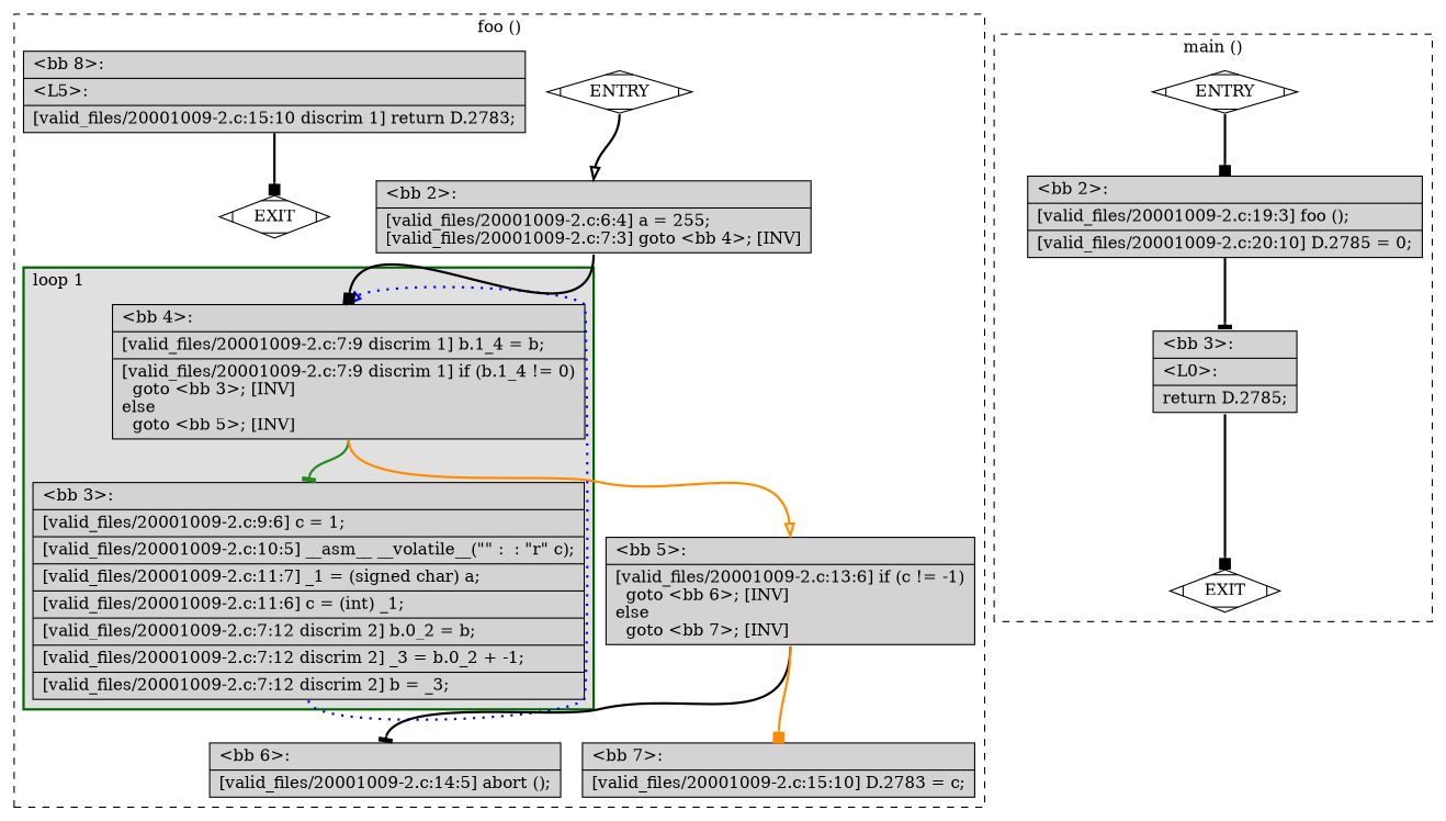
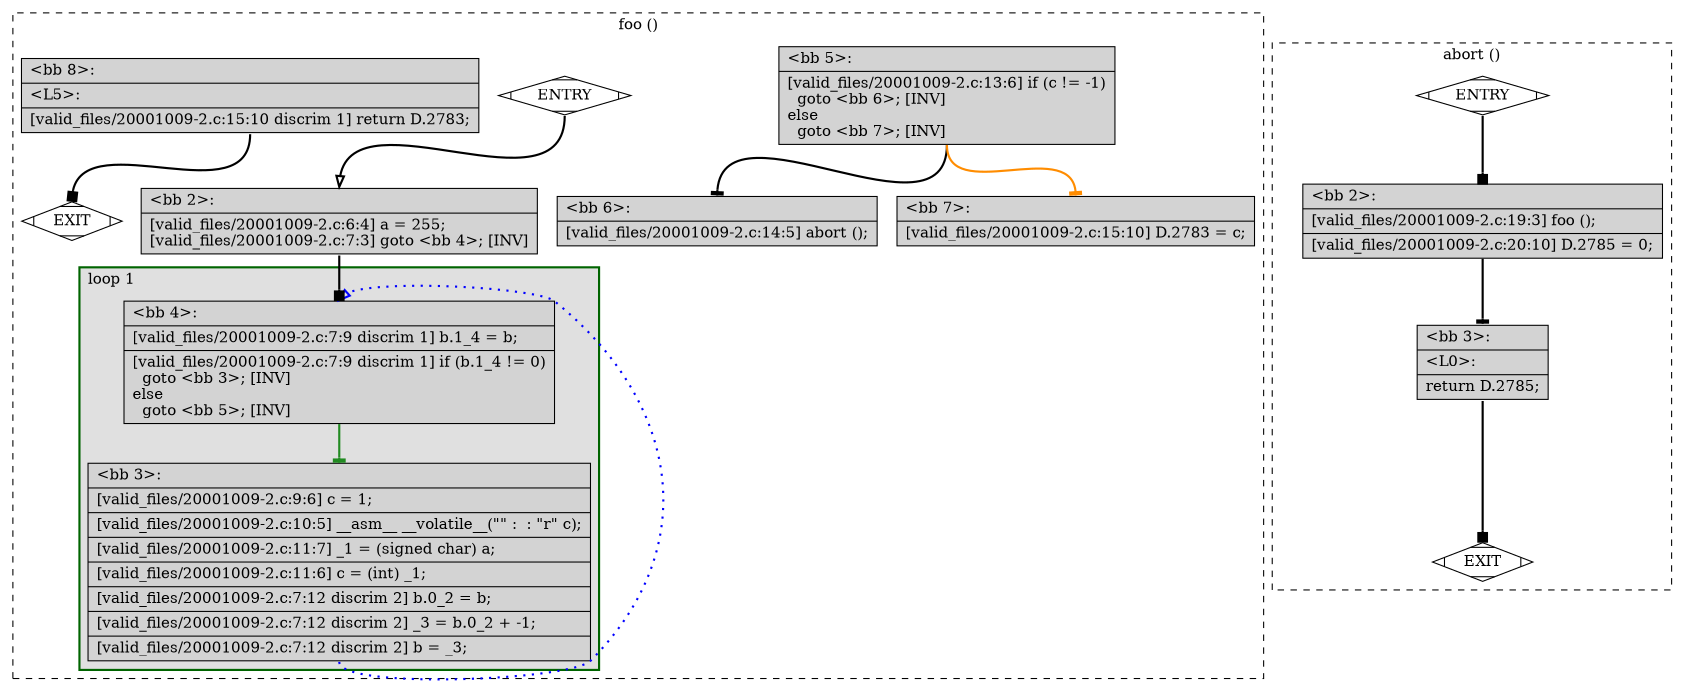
  digraph {
    node [fillcolor=lightgrey shape=record style=filled]
    edge [arrowhead=tee color=black constraint=true headport=n style="solid,bold" tailport=s weight=10]
    n1 [label="{\<bb\ 4\>:\l|[valid_files/20001009-2.c:7:9\ discrim\ 1]\ b.1_4\ =\ b;\l|[valid_files/20001009-2.c:7:9\ discrim\ 1]\ if\ (b.1_4\ !=\ 0)\l\ \ goto\ \<bb\ 3\>;\ [INV]\lelse\l\ \ goto\ \<bb\ 5\>;\ [INV]\l}"]
    n2 [label="{\<bb\ 3\>:\l|[valid_files/20001009-2.c:9:6]\ c\ =\ 1;\l|[valid_files/20001009-2.c:10:5]\ __asm__\ __volatile__(\"\"\ :\ \ :\ \"r\"\ c);\l|[valid_files/20001009-2.c:11:7]\ _1\ =\ (signed\ char)\ a;\l|[valid_files/20001009-2.c:11:6]\ c\ =\ (int)\ _1;\l|[valid_files/20001009-2.c:7:12\ discrim\ 2]\ b.0_2\ =\ b;\l|[valid_files/20001009-2.c:7:12\ discrim\ 2]\ _3\ =\ b.0_2\ +\ -1;\l|[valid_files/20001009-2.c:7:12\ discrim\ 2]\ b\ =\ _3;\l}"]
    n3 [label="{\<bb\ 5\>:\l|[valid_files/20001009-2.c:13:6]\ if\ (c\ !=\ -1)\l\ \ goto\ \<bb\ 6\>;\ [INV]\lelse\l\ \ goto\ \<bb\ 7\>;\ [INV]\l}"]
    n4 [fillcolor=white label=ENTRY shape=Mdiamond]
    n5 [fillcolor=white label=EXIT shape=Mdiamond]
    n6 [label="{\<bb\ 2\>:\l|[valid_files/20001009-2.c:6:4]\ a\ =\ 255;\l[valid_files/20001009-2.c:7:3]\ goto\ \<bb\ 4\>;\ [INV]\l}"]
    n7 [label="{\<bb\ 6\>:\l|[valid_files/20001009-2.c:14:5]\ abort\ ();\l}"]
    n8 [label="{\<bb\ 7\>:\l|[valid_files/20001009-2.c:15:10]\ D.2783\ =\ c;\l}"]
    n9 [label="{\<bb\ 8\>:\l|\<L5\>:\l|[valid_files/20001009-2.c:15:10\ discrim\ 1]\ return\ D.2783;\l}"]
    n10 [fillcolor=white label=ENTRY shape=Mdiamond]
    n11 [fillcolor=white label=EXIT shape=Mdiamond]
    n12 [label="{\<bb\ 2\>:\l|[valid_files/20001009-2.c:19:3]\ foo\ ();\l|[valid_files/20001009-2.c:20:10]\ D.2785\ =\ 0;\l}"]
    n13 [label="{\<bb\ 3\>:\l|\<L0\>:\l|return\ D.2785;\l}"]
    subgraph cluster_1 {
      color=black
      label="foo ()"
      style=dashed
      n3
      n4
      n5
      n6
      n7
      n8
      n9
      subgraph cluster_2 {
        color=darkgreen
        fillcolor=grey88
        label="loop 1"
        labeljust=l
        penwidth=2
        style=filled
        n1
        n2
      }
    }
    subgraph cluster_3 {
      color=black
-     label="main ()"
+     label="abort ()"
      style=dashed
      n10
      n11
      n12
      n13
    }
    n1 -> n2 [color=forestgreen]
-   n1 -> n3 [arrowhead=onormal color=darkorange]
    n2 -> n1 [arrowhead=onormal color=blue constraint=false style="dotted,bold"]
    n3 -> n7
-   n3 -> n8 [arrowhead=box color=darkorange]
+   n3 -> n8 [color=darkorange]
    n4 -> n5 [style=invis arrowhead="" color="" weight=""]
    n4 -> n6 [arrowhead=onormal weight=100]
    n6 -> n1 [arrowhead=box weight=100]
    n9 -> n5 [arrowhead=box]
    n10 -> n11 [style=invis arrowhead="" color="" weight=""]
    n10 -> n12 [arrowhead=box weight=100]
    n12 -> n13 [weight=100]
    n13 -> n11 [arrowhead=box]
  }
